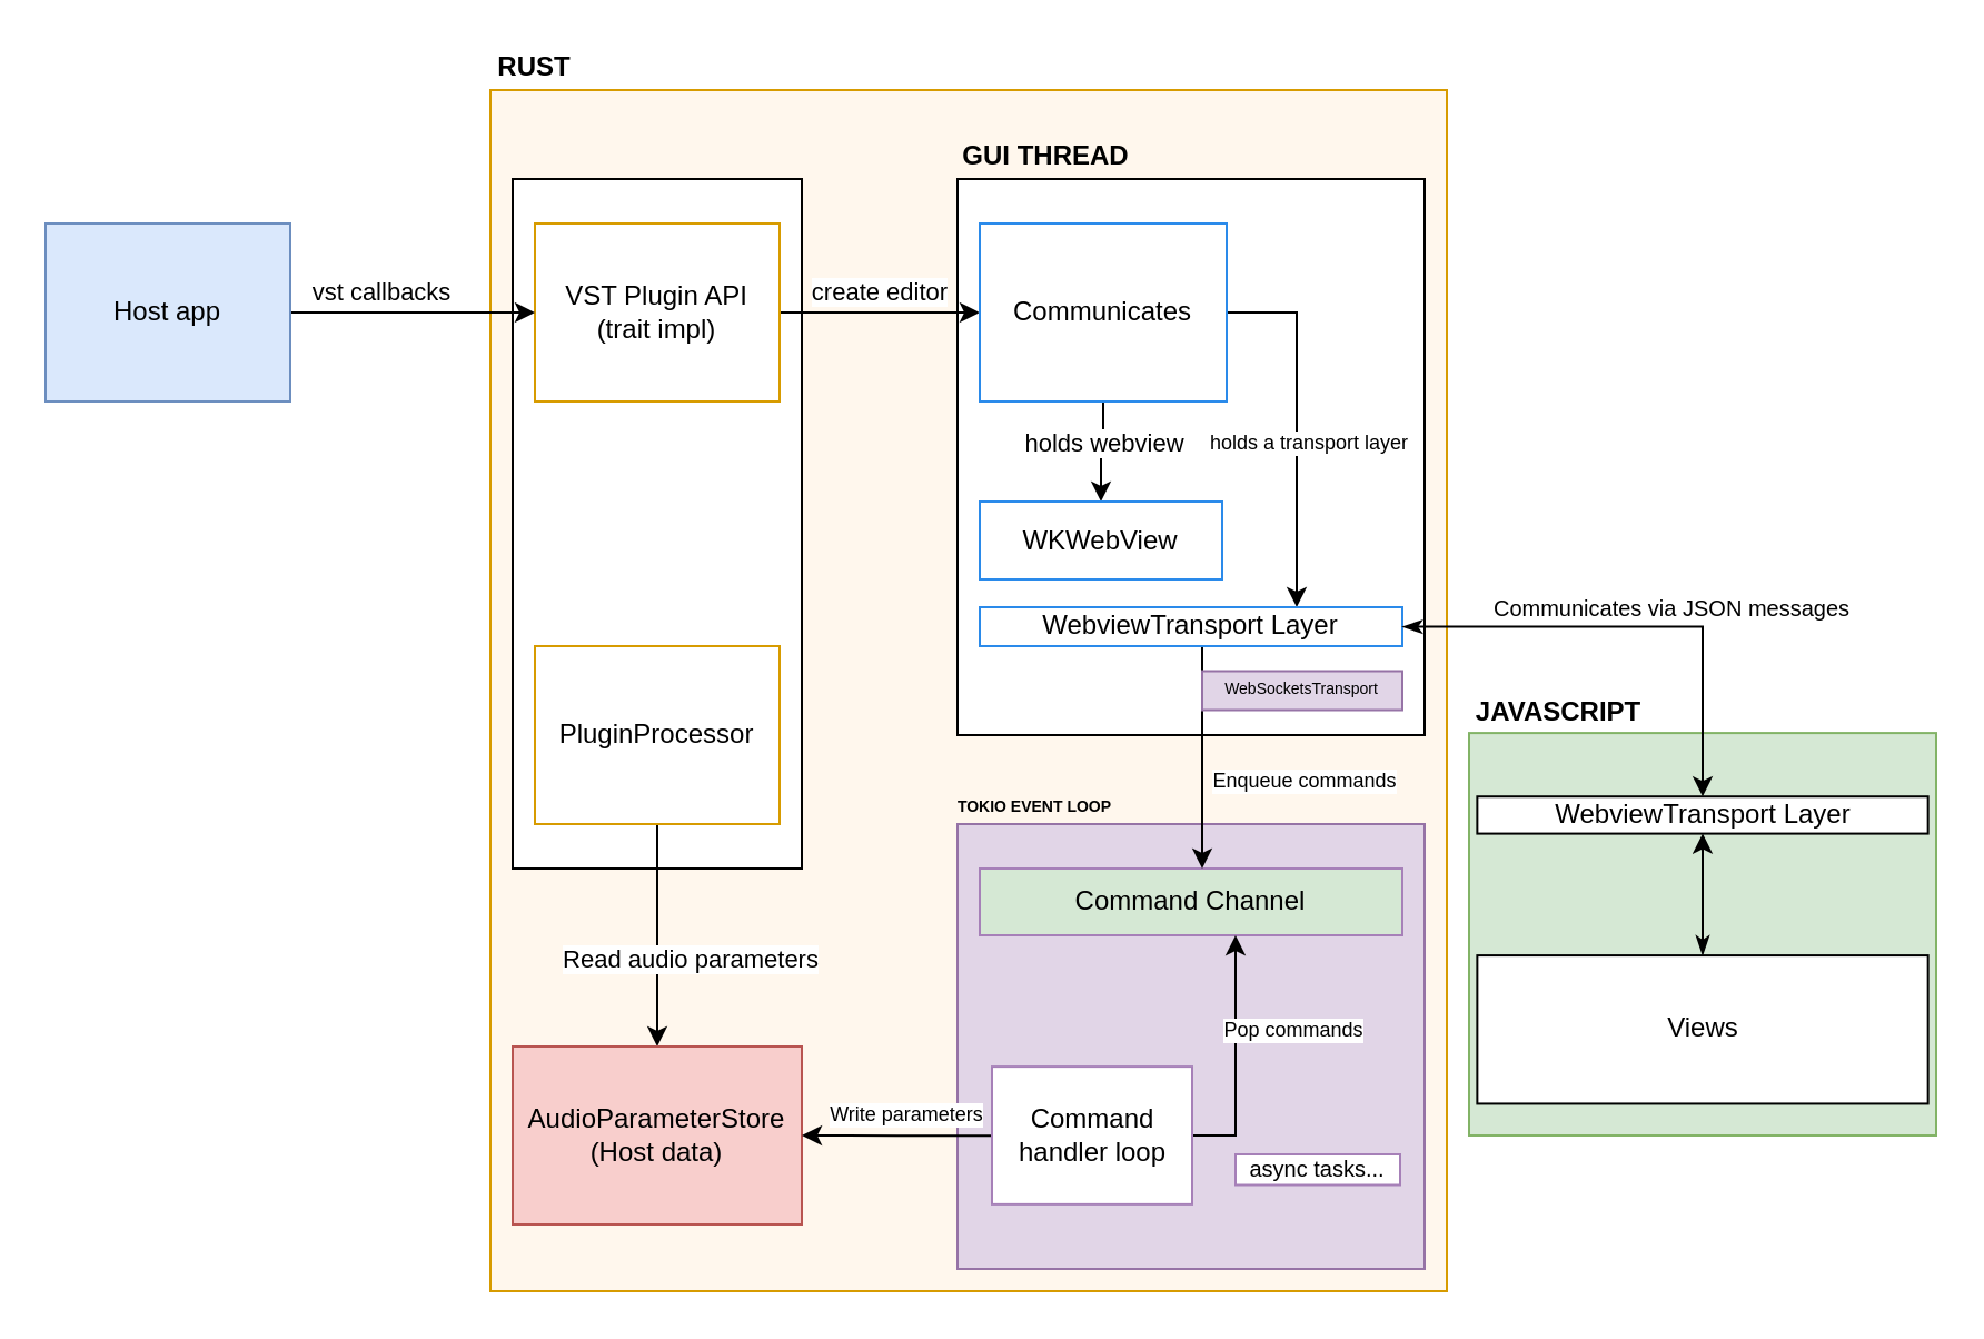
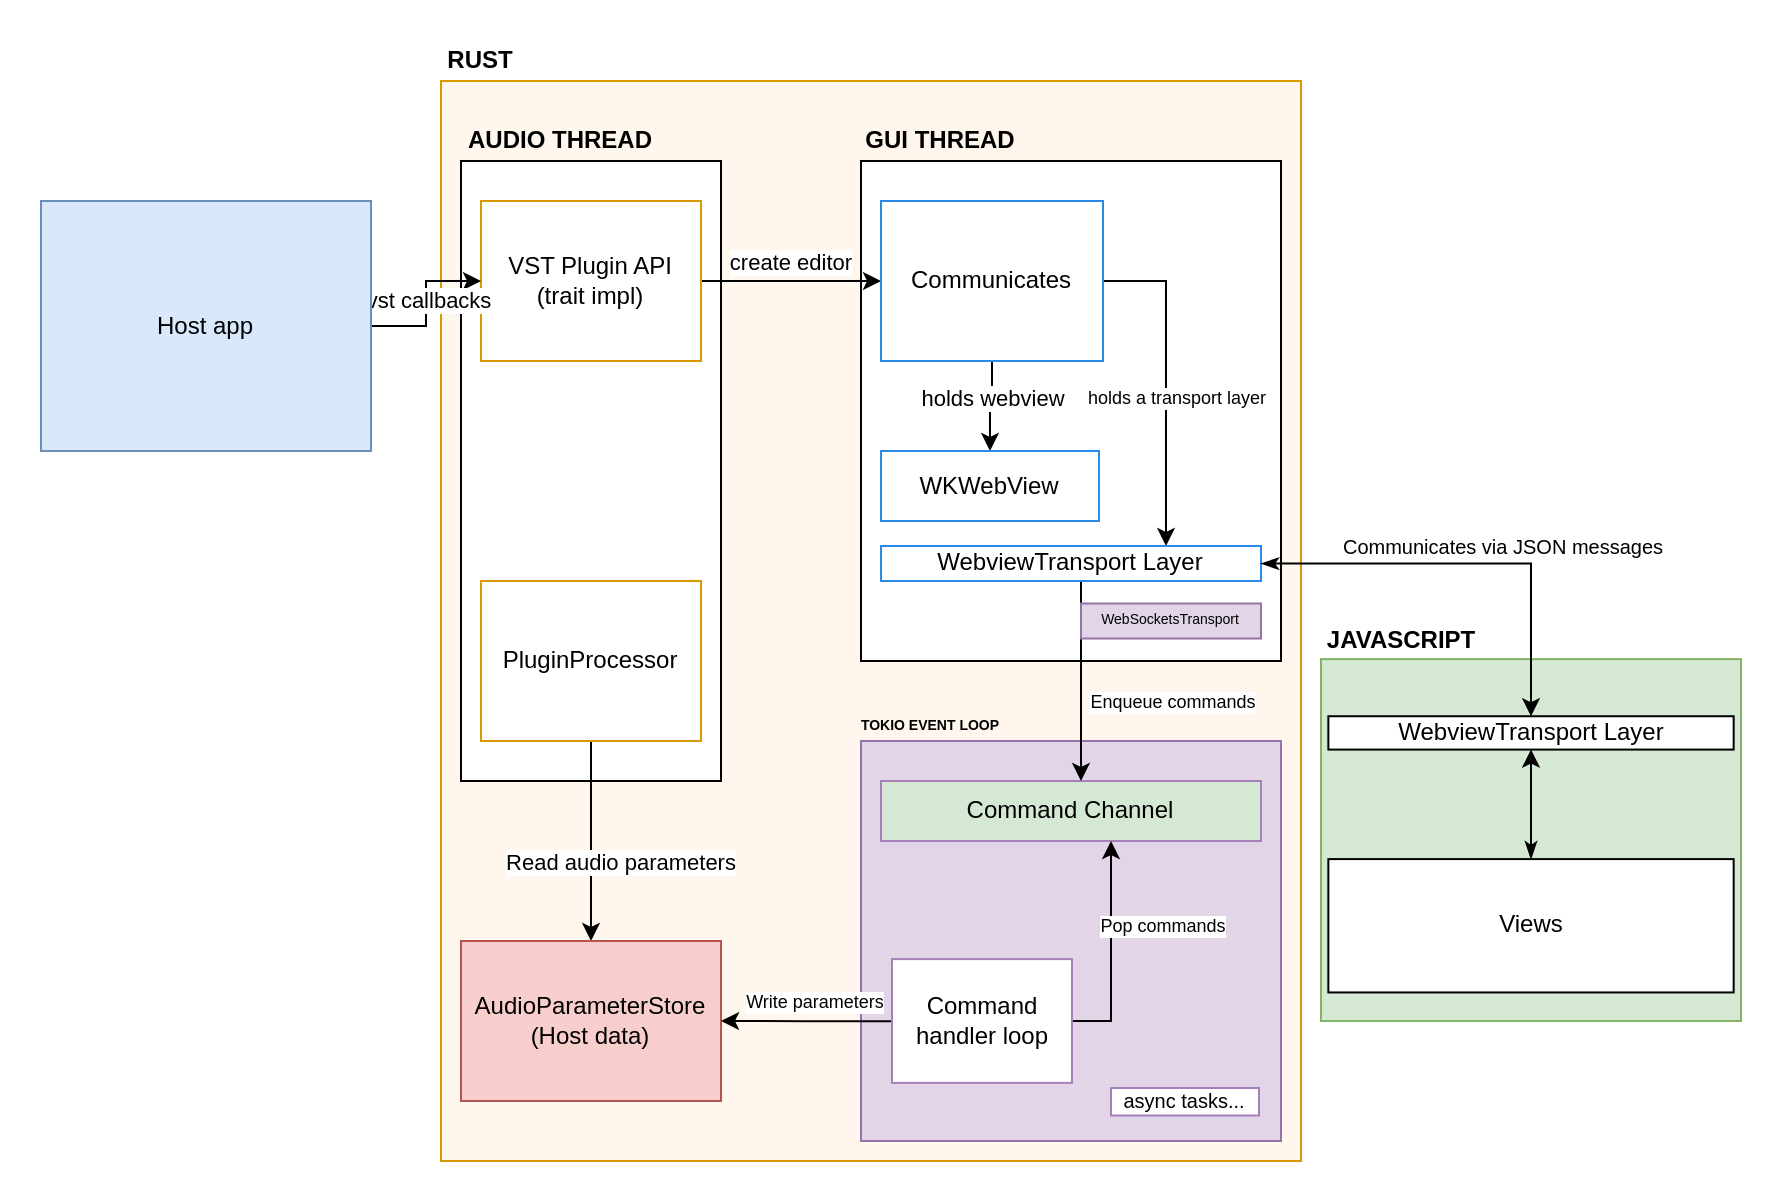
  <mxCell id="0" />
  <mxCell id="1" parent="0" />
  <mxCell id="2" value="" style="rounded=0;whiteSpace=wrap;html=1;strokeColor=#d79b00;fillColor=#FFF7ED;" vertex="1" parent="1"><mxGeometry x="220" y="40" width="430" height="540" as="geometry" /></mxCell>
  <mxCell id="3" value="" style="rounded=0;whiteSpace=wrap;html=1;strokeColor=#9673a6;fillColor=#e1d5e7;" vertex="1" parent="1"><mxGeometry x="430" y="370" width="210" height="200" as="geometry" /></mxCell>
  <mxCell id="4" value="" style="rounded=0;whiteSpace=wrap;html=1;fillColor=#ffffff;" vertex="1" parent="1"><mxGeometry x="430" y="80" width="210" height="250" as="geometry" /></mxCell>
  <mxCell id="5" value="" style="rounded=0;whiteSpace=wrap;html=1;fillColor=#ffffff;" vertex="1" parent="1"><mxGeometry x="230" y="80" width="130" height="310" as="geometry" /></mxCell>
  <mxCell id="6" value="RUST" style="text;html=1;strokeColor=none;fillColor=none;align=center;verticalAlign=middle;whiteSpace=wrap;rounded=0;fontStyle=1" vertex="1" parent="1"><mxGeometry x="220" y="20" width="40" height="20" as="geometry" /></mxCell>
  <mxCell id="7" style="edgeStyle=orthogonalEdgeStyle;rounded=0;orthogonalLoop=1;jettySize=auto;html=1;" edge="1" parent="1" source="9" target="14"><mxGeometry relative="1" as="geometry" /></mxCell>
  <mxCell id="8" value="create editor" style="edgeLabel;html=1;align=center;verticalAlign=middle;resizable=0;points=[];" vertex="1" connectable="0" parent="7"><mxGeometry x="-0.025" y="-2" relative="1" as="geometry"><mxPoint y="-12" as="offset" /></mxGeometry></mxCell>
  <mxCell id="9" value="VST Plugin API&lt;br&gt;(trait impl)" style="rounded=0;whiteSpace=wrap;html=1;strokeColor=#d79b00;" vertex="1" parent="1"><mxGeometry x="240" y="100" width="110" height="80" as="geometry" /></mxCell>
  <mxCell id="10" style="edgeStyle=orthogonalEdgeStyle;rounded=0;orthogonalLoop=1;jettySize=auto;html=1;" edge="1" parent="1" source="14" target="25"><mxGeometry relative="1" as="geometry" /></mxCell>
  <mxCell id="11" value="holds webview" style="edgeLabel;html=1;align=center;verticalAlign=middle;resizable=0;points=[];" vertex="1" connectable="0" parent="10"><mxGeometry x="-0.339" y="3" relative="1" as="geometry"><mxPoint x="-3" y="3" as="offset" /></mxGeometry></mxCell>
  <mxCell id="12" value="" style="edgeStyle=orthogonalEdgeStyle;rounded=0;orthogonalLoop=1;jettySize=auto;html=1;entryX=0.75;entryY=0;entryDx=0;entryDy=0;fontSize=9;" edge="1" parent="1" source="14" target="28"><mxGeometry relative="1" as="geometry"><Array as="points"><mxPoint x="583" y="140" /><mxPoint x="583" y="273" /></Array></mxGeometry></mxCell>
  <mxCell id="13" value="holds a transport layer" style="edgeLabel;html=1;align=center;verticalAlign=middle;resizable=0;points=[];fontSize=9;" vertex="1" connectable="0" parent="12"><mxGeometry x="-0.453" y="-3" relative="1" as="geometry"><mxPoint x="8" y="45" as="offset" /></mxGeometry></mxCell>
  <mxCell id="14" value="Communicates" style="rounded=0;whiteSpace=wrap;html=1;strokeColor=#2A8AEA;" vertex="1" parent="1"><mxGeometry x="440" y="100" width="111" height="80" as="geometry" /></mxCell>
  <mxCell id="15" style="edgeStyle=orthogonalEdgeStyle;rounded=0;orthogonalLoop=1;jettySize=auto;html=1;" edge="1" parent="1" source="17"><mxGeometry relative="1" as="geometry"><mxPoint x="295" y="470" as="targetPoint" /><Array as="points"><mxPoint x="295" y="470" /></Array></mxGeometry></mxCell>
  <mxCell id="16" value="Read audio parameters" style="edgeLabel;html=1;align=center;verticalAlign=middle;resizable=0;points=[];" vertex="1" connectable="0" parent="15"><mxGeometry x="0.108" relative="1" as="geometry"><mxPoint x="14" y="5" as="offset" /></mxGeometry></mxCell>
  <mxCell id="17" value="PluginProcessor" style="rounded=0;whiteSpace=wrap;html=1;strokeColor=#d79b00;" vertex="1" parent="1"><mxGeometry x="240" y="290" width="110" height="80" as="geometry" /></mxCell>
+ <mxCell id="18" value="AUDIO THREAD" style="text;html=1;strokeColor=none;fillColor=none;align=center;verticalAlign=middle;whiteSpace=wrap;rounded=0;fontStyle=1" vertex="1" parent="1"><mxGeometry x="230" y="60" width="100" height="20" as="geometry" /></mxCell>
  <mxCell id="19" value="AudioParameterStore&lt;br&gt;(Host data)" style="rounded=0;whiteSpace=wrap;html=1;strokeColor=#b85450;fillColor=#f8cecc;" vertex="1" parent="1"><mxGeometry x="230" y="470" width="130" height="80" as="geometry" /></mxCell>
  <mxCell id="20" style="edgeStyle=orthogonalEdgeStyle;rounded=0;orthogonalLoop=1;jettySize=auto;html=1;entryX=0;entryY=0.5;entryDx=0;entryDy=0;" edge="1" parent="1" source="22" target="9"><mxGeometry relative="1" as="geometry" /></mxCell>
  <mxCell id="21" value="vst callbacks" style="edgeLabel;html=1;align=center;verticalAlign=middle;resizable=0;points=[];" vertex="1" connectable="0" parent="20"><mxGeometry x="-0.252" y="-2" relative="1" as="geometry"><mxPoint x="-1" y="-12" as="offset" /></mxGeometry></mxCell>
- <mxCell id="22" value="Host app" style="rounded=0;whiteSpace=wrap;html=1;strokeColor=#6c8ebf;fillColor=#dae8fc;" vertex="1" parent="1"><mxGeometry x="20" y="100" width="110" height="80" as="geometry" /></mxCell>
+ <mxCell id="22" value="Host app" style="rounded=0;whiteSpace=wrap;html=1;strokeColor=#6c8ebf;fillColor=#dae8fc;" vertex="1" parent="1"><mxGeometry x="20" y="100" width="165" height="125" as="geometry" /></mxCell>
  <mxCell id="23" value="GUI THREAD" style="text;html=1;strokeColor=none;fillColor=none;align=center;verticalAlign=middle;whiteSpace=wrap;rounded=0;fontStyle=1" vertex="1" parent="1"><mxGeometry x="430" y="60" width="80" height="20" as="geometry" /></mxCell>
  <mxCell id="24" value="Command Channel" style="rounded=0;whiteSpace=wrap;html=1;strokeColor=#A680B8;fillColor=#d5e8d4;" vertex="1" parent="1"><mxGeometry x="440" y="390" width="190" height="30" as="geometry" /></mxCell>
  <mxCell id="25" value="WKWebView" style="rounded=0;whiteSpace=wrap;html=1;strokeColor=#2A8AEA;" vertex="1" parent="1"><mxGeometry x="440" y="225" width="109" height="35" as="geometry" /></mxCell>
  <mxCell id="26" style="edgeStyle=orthogonalEdgeStyle;rounded=0;orthogonalLoop=1;jettySize=auto;html=1;fontSize=9;" edge="1" parent="1" source="28"><mxGeometry relative="1" as="geometry"><mxPoint x="540" y="390" as="targetPoint" /><Array as="points"><mxPoint x="540" y="390" /></Array></mxGeometry></mxCell>
  <mxCell id="27" value="Enqueue commands" style="edgeLabel;html=1;align=center;verticalAlign=middle;resizable=0;points=[];fontSize=9;" vertex="1" connectable="0" parent="26"><mxGeometry x="-0.298" relative="1" as="geometry"><mxPoint x="45" y="25" as="offset" /></mxGeometry></mxCell>
  <mxCell id="28" value="WebviewTransport Layer" style="rounded=0;whiteSpace=wrap;html=1;strokeColor=#2A8AEA;" vertex="1" parent="1"><mxGeometry x="440" y="272.5" width="190" height="17.5" as="geometry" /></mxCell>
  <mxCell id="29" value="" style="group" vertex="1" connectable="0" parent="1"><mxGeometry x="660" y="310" width="210" height="200" as="geometry" /></mxCell>
  <mxCell id="30" value="" style="rounded=0;whiteSpace=wrap;html=1;fillColor=#d5e8d4;strokeColor=#82b366;" vertex="1" parent="29"><mxGeometry y="19.048" width="210" height="180.952" as="geometry" /></mxCell>
  <mxCell id="31" value="JAVASCRIPT" style="text;html=1;strokeColor=none;fillColor=none;align=center;verticalAlign=middle;whiteSpace=wrap;rounded=0;fontStyle=1" vertex="1" parent="29"><mxGeometry x="14.175" width="52.5" height="19.048" as="geometry" /></mxCell>
  <mxCell id="32" value="WebviewTransport Layer" style="rounded=0;whiteSpace=wrap;html=1;rotation=0;" vertex="1" parent="29"><mxGeometry x="3.68" y="47.619" width="202.65" height="16.667" as="geometry" /></mxCell>
  <mxCell id="33" value="Views" style="rounded=0;whiteSpace=wrap;html=1;rotation=0;" vertex="1" parent="29"><mxGeometry x="3.68" y="119.048" width="202.65" height="66.667" as="geometry" /></mxCell>
  <mxCell id="34" style="edgeStyle=orthogonalEdgeStyle;rounded=0;orthogonalLoop=1;jettySize=auto;html=1;fontSize=9;startArrow=classicThin;startFill=1;" edge="1" parent="29" source="33" target="32"><mxGeometry relative="1" as="geometry" /></mxCell>
  <mxCell id="35" style="edgeStyle=orthogonalEdgeStyle;rounded=0;orthogonalLoop=1;jettySize=auto;html=1;entryX=0.5;entryY=0;entryDx=0;entryDy=0;fontSize=9;startArrow=classicThin;startFill=1;" edge="1" parent="1" source="28" target="32"><mxGeometry relative="1" as="geometry" /></mxCell>
  <mxCell id="36" value="&lt;font style=&quot;font-size: 10px&quot;&gt;Communicates via JSON messages&lt;/font&gt;" style="edgeLabel;html=1;align=center;verticalAlign=middle;resizable=0;points=[];fontSize=11;" vertex="1" connectable="0" parent="35"><mxGeometry x="-0.255" y="1" relative="1" as="geometry"><mxPoint x="41" y="-8" as="offset" /></mxGeometry></mxCell>
  <mxCell id="37" style="edgeStyle=orthogonalEdgeStyle;rounded=0;orthogonalLoop=1;jettySize=auto;html=1;exitX=1;exitY=0.5;exitDx=0;exitDy=0;fontSize=7;" edge="1" parent="1" source="43"><mxGeometry relative="1" as="geometry"><mxPoint x="555" y="420" as="targetPoint" /><Array as="points"><mxPoint x="555" y="510" /><mxPoint x="555" y="420" /></Array></mxGeometry></mxCell>
  <mxCell id="38" value="Pop commands" style="edgeLabel;html=1;align=center;verticalAlign=middle;resizable=0;points=[];fontSize=9;" vertex="1" connectable="0" parent="37"><mxGeometry x="0.209" relative="1" as="geometry"><mxPoint x="25" y="-1" as="offset" /></mxGeometry></mxCell>
  <mxCell id="39" style="edgeStyle=orthogonalEdgeStyle;rounded=0;orthogonalLoop=1;jettySize=auto;html=1;fontSize=9;" edge="1" parent="1" source="43" target="19"><mxGeometry relative="1" as="geometry" /></mxCell>
  <mxCell id="40" value="Write parameters" style="edgeLabel;html=1;align=center;verticalAlign=middle;resizable=0;points=[];fontSize=9;" vertex="1" connectable="0" parent="39"><mxGeometry x="-0.253" y="-2" relative="1" as="geometry"><mxPoint x="-7" y="-8" as="offset" /></mxGeometry></mxCell>
  <mxCell id="41" value="&lt;font style=&quot;font-size: 7px;&quot;&gt;WebSocketsTransport&lt;/font&gt;" style="rounded=0;whiteSpace=wrap;html=1;fontSize=7;strokeColor=#9673a6;fillColor=#e1d5e7;" vertex="1" parent="1"><mxGeometry x="540" y="301.25" width="90" height="17.5" as="geometry" /></mxCell>
  <mxCell id="42" value="TOKIO EVENT LOOP" style="text;html=1;strokeColor=none;fillColor=none;align=center;verticalAlign=middle;whiteSpace=wrap;rounded=0;fontStyle=1;rotation=0;fontSize=7;" vertex="1" parent="1"><mxGeometry x="400" y="356.25" width="130" height="13.75" as="geometry" /></mxCell>
  <mxCell id="43" value="Command handler loop" style="rounded=0;whiteSpace=wrap;html=1;strokeColor=#A680B8;" vertex="1" parent="1"><mxGeometry x="445.5" y="479.058" width="90" height="61.875" as="geometry" /></mxCell>
- <mxCell id="44" value="&lt;font style=&quot;font-size: 10px&quot;&gt;async tasks...&lt;/font&gt;" style="rounded=0;whiteSpace=wrap;html=1;strokeColor=#A680B8;" vertex="1" parent="1"><mxGeometry x="555" y="518.5" width="74" height="13.75" as="geometry" /></mxCell>
+ <mxCell id="44" value="&lt;font style=&quot;font-size: 10px&quot;&gt;async tasks...&lt;/font&gt;" style="rounded=0;whiteSpace=wrap;html=1;strokeColor=#A680B8;" vertex="1" parent="1"><mxGeometry x="555" y="543.5" width="74" height="13.75" as="geometry" /></mxCell>
